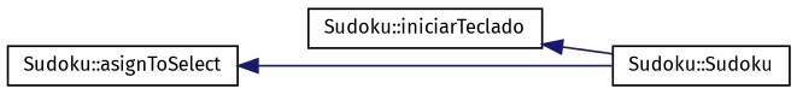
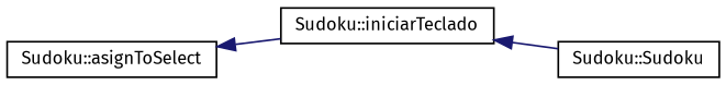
  digraph {
    fontname="Fira Sans"
    rankdir=LR
    node [color=black fillcolor=white fontname="Fira Sans" fontsize=10 shape=record style=filled]
    edge [color=midnightblue dir=back fontname="Fira Sans" fontsize=10 labelfontname=Helvetica labelfontsize=10 style=solid]
    n1 [height=0.2 label="Sudoku::asignToSelect" width=0.4]
    n2 [height=0.2 label="Sudoku::iniciarTeclado" width=0.4]
    n3 [height=0.2 label="Sudoku::Sudoku" width=0.4]
-   n1 -> n3
+   n1 -> n2
    n2 -> n3
  }
